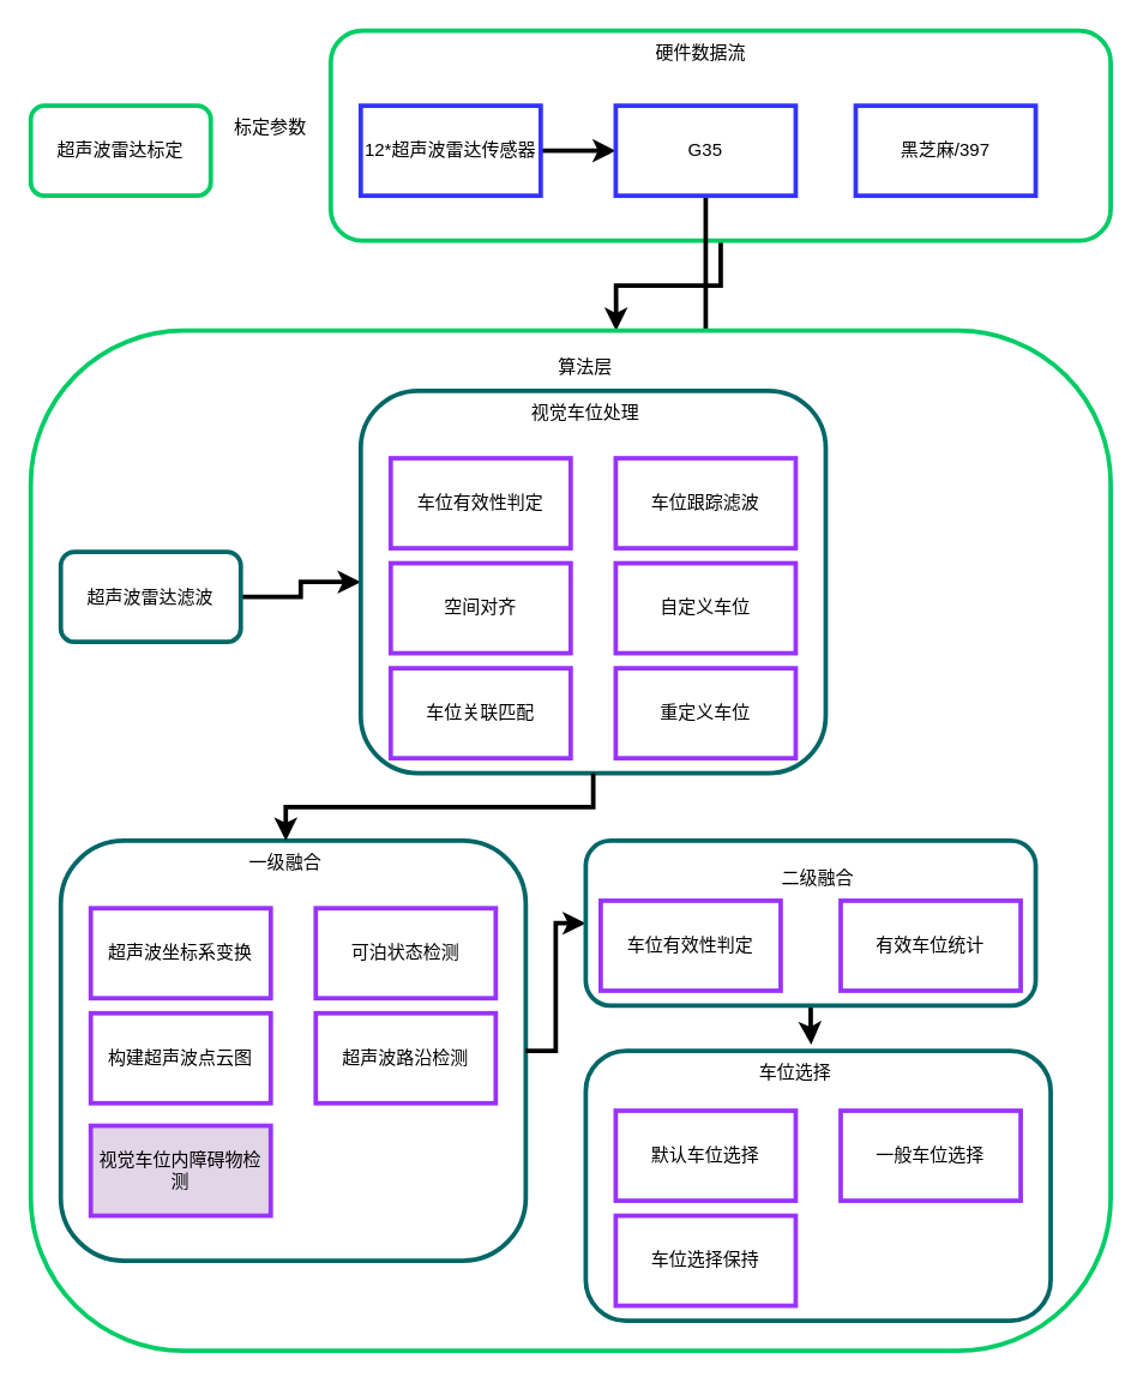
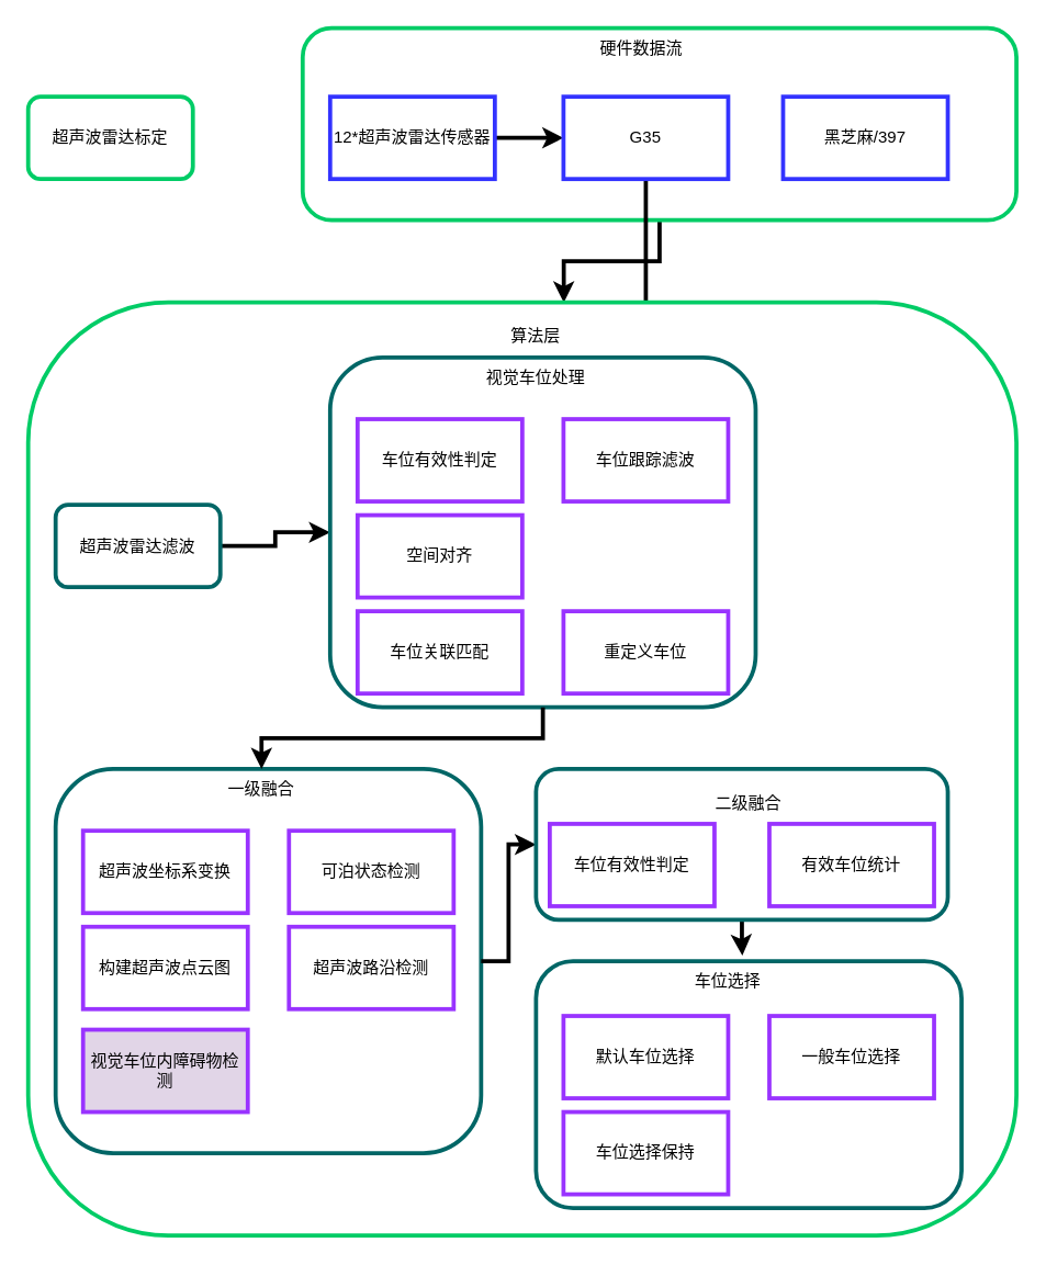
  <mxCell id="0" />
  <mxCell id="1" parent="0" />
  <mxCell id="2" style="edgeStyle=orthogonalEdgeStyle;rounded=0;orthogonalLoop=1;jettySize=auto;html=1;strokeWidth=3;entryX=0.542;entryY=0;entryDx=0;entryDy=0;entryPerimeter=0;" edge="1" parent="1" source="3" target="11"><mxGeometry relative="1" as="geometry"><mxPoint x="410" y="195" as="targetPoint" /></mxGeometry></mxCell>
  <mxCell id="3" value="" style="rounded=1;whiteSpace=wrap;html=1;strokeColor=#00CC66;strokeWidth=3;" vertex="1" parent="1"><mxGeometry x="220" y="20" width="520" height="140" as="geometry" /></mxCell>
  <mxCell id="4" style="edgeStyle=orthogonalEdgeStyle;rounded=0;orthogonalLoop=1;jettySize=auto;html=1;entryX=0;entryY=0.5;entryDx=0;entryDy=0;strokeWidth=3;" edge="1" parent="1" source="5" target="9"><mxGeometry relative="1" as="geometry" /></mxCell>
  <mxCell id="5" value="12*超声波雷达传感器" style="rounded=0;whiteSpace=wrap;html=1;strokeWidth=3;strokeColor=#3333FF;" vertex="1" parent="1"><mxGeometry x="240" y="70" width="120" height="60" as="geometry" /></mxCell>
  <mxCell id="6" value="超声波雷达标定" style="rounded=1;whiteSpace=wrap;html=1;strokeColor=#00CC66;strokeWidth=3;" vertex="1" parent="1"><mxGeometry y="70" width="120" height="60" as="geometry" x="20" /></mxCell>
- <mxCell id="7" value="标定参数" style="text;html=1;strokeColor=none;fillColor=none;align=center;verticalAlign=middle;whiteSpace=wrap;rounded=0;strokeWidth=3;" vertex="1" parent="1"><mxGeometry x="150" y="70" width="60" height="30" as="geometry" /></mxCell>
  <mxCell id="8" value="" style="edgeStyle=orthogonalEdgeStyle;rounded=0;orthogonalLoop=1;jettySize=auto;html=1;strokeWidth=3;" edge="1" parent="1" source="9" target="20"><mxGeometry relative="1" as="geometry" /></mxCell>
  <mxCell id="9" value="G35" style="rounded=0;whiteSpace=wrap;html=1;strokeWidth=3;strokeColor=#3333FF;" vertex="1" parent="1"><mxGeometry x="410" y="70" width="120" height="60" as="geometry" /></mxCell>
  <mxCell id="10" value="黑芝麻/397" style="rounded=0;whiteSpace=wrap;html=1;strokeWidth=3;strokeColor=#3333FF;" vertex="1" parent="1"><mxGeometry x="570" y="70" width="120" height="60" as="geometry" /></mxCell>
  <mxCell id="11" value="" style="rounded=1;whiteSpace=wrap;html=1;strokeColor=#00CC66;strokeWidth=3;" vertex="1" parent="1"><mxGeometry y="220" width="720" height="680" as="geometry" x="20" /></mxCell>
  <mxCell id="12" style="edgeStyle=orthogonalEdgeStyle;rounded=0;orthogonalLoop=1;jettySize=auto;html=1;strokeWidth=3;entryX=0;entryY=0.5;entryDx=0;entryDy=0;" edge="1" parent="1" source="13" target="15"><mxGeometry relative="1" as="geometry" /></mxCell>
  <mxCell id="13" value="超声波雷达滤波" style="rounded=1;whiteSpace=wrap;html=1;strokeColor=#006666;strokeWidth=3;" vertex="1" parent="1"><mxGeometry x="40" y="367.5" width="120" height="60" as="geometry" /></mxCell>
  <mxCell id="14" value="" style="group" vertex="1" connectable="0" parent="1"><mxGeometry x="240" y="260" width="310" height="255" as="geometry" /></mxCell>
  <mxCell id="15" value="" style="rounded=1;whiteSpace=wrap;html=1;strokeColor=#006666;strokeWidth=3;" vertex="1" parent="14"><mxGeometry width="310" height="255" as="geometry" /></mxCell>
  <mxCell id="16" value="车位有效性判定" style="rounded=0;whiteSpace=wrap;html=1;strokeColor=#9933FF;strokeWidth=3;" vertex="1" parent="14"><mxGeometry x="20" y="45" width="120" height="60" as="geometry" /></mxCell>
  <mxCell id="17" value="视觉车位处理" style="text;html=1;strokeColor=none;fillColor=none;align=center;verticalAlign=middle;whiteSpace=wrap;rounded=0;strokeWidth=3;" vertex="1" parent="14"><mxGeometry x="110" width="80" height="30" as="geometry" /></mxCell>
  <mxCell id="18" value="空间对齐" style="rounded=0;whiteSpace=wrap;html=1;strokeColor=#9933FF;strokeWidth=3;" vertex="1" parent="14"><mxGeometry x="20" y="115" width="120" height="60" as="geometry" /></mxCell>
  <mxCell id="19" value="车位关联匹配" style="rounded=0;whiteSpace=wrap;html=1;strokeColor=#9933FF;strokeWidth=3;" vertex="1" parent="14"><mxGeometry x="20" y="185" width="120" height="60" as="geometry" /></mxCell>
  <mxCell id="20" value="车位跟踪滤波" style="rounded=0;whiteSpace=wrap;html=1;strokeColor=#9933FF;strokeWidth=3;" vertex="1" parent="14"><mxGeometry x="170" y="45" width="120" height="60" as="geometry" /></mxCell>
- <mxCell id="21" value="自定义车位" style="rounded=0;whiteSpace=wrap;html=1;strokeColor=#9933FF;strokeWidth=3;" vertex="1" parent="14"><mxGeometry x="170" y="115" width="120" height="60" as="geometry" /></mxCell>
  <mxCell id="22" value="重定义车位" style="rounded=0;whiteSpace=wrap;html=1;strokeColor=#9933FF;strokeWidth=3;" vertex="1" parent="14"><mxGeometry x="170" y="185" width="120" height="60" as="geometry" /></mxCell>
  <mxCell id="23" value="硬件数据流" style="text;html=1;strokeColor=none;fillColor=none;align=center;verticalAlign=middle;whiteSpace=wrap;rounded=0;strokeWidth=3;" vertex="1" parent="1"><mxGeometry x="424" y="20" width="86" height="30" as="geometry" /></mxCell>
  <mxCell id="24" value="" style="group" vertex="1" connectable="0" parent="1"><mxGeometry x="40" y="560" width="310" height="280" as="geometry" /></mxCell>
  <mxCell id="25" value="" style="rounded=1;whiteSpace=wrap;html=1;strokeColor=#006666;strokeWidth=3;" vertex="1" parent="24"><mxGeometry width="310" height="280" as="geometry" /></mxCell>
  <mxCell id="26" value="一级融合" style="text;html=1;strokeColor=none;fillColor=none;align=center;verticalAlign=middle;whiteSpace=wrap;rounded=0;strokeWidth=3;" vertex="1" parent="24"><mxGeometry x="110" width="80" height="30" as="geometry" /></mxCell>
  <mxCell id="27" value="超声波坐标系变换" style="rounded=0;whiteSpace=wrap;html=1;strokeColor=#9933FF;strokeWidth=3;" vertex="1" parent="24"><mxGeometry x="20" y="45" width="120" height="60" as="geometry" /></mxCell>
  <mxCell id="28" value="构建超声波点云图" style="rounded=0;whiteSpace=wrap;html=1;strokeColor=#9933FF;strokeWidth=3;" vertex="1" parent="24"><mxGeometry x="20" y="115" width="120" height="60" as="geometry" /></mxCell>
  <mxCell id="29" value="视觉车位内障碍物检测" style="rounded=0;whiteSpace=wrap;html=1;strokeColor=#9933FF;strokeWidth=3;fillColor=#e1d5e7;" vertex="1" parent="24"><mxGeometry x="20" y="190" width="120" height="60" as="geometry" /></mxCell>
  <mxCell id="30" value="可泊状态检测" style="rounded=0;whiteSpace=wrap;html=1;strokeColor=#9933FF;strokeWidth=3;" vertex="1" parent="24"><mxGeometry x="170" y="45" width="120" height="60" as="geometry" /></mxCell>
  <mxCell id="31" value="超声波路沿检测" style="rounded=0;whiteSpace=wrap;html=1;strokeColor=#9933FF;strokeWidth=3;" vertex="1" parent="24"><mxGeometry x="170" y="115" width="120" height="60" as="geometry" /></mxCell>
  <mxCell id="32" value="" style="group" vertex="1" connectable="0" parent="1"><mxGeometry x="390" y="700" width="310" height="180" as="geometry" /></mxCell>
  <mxCell id="33" value="" style="rounded=1;whiteSpace=wrap;html=1;strokeColor=#006666;strokeWidth=3;" vertex="1" parent="32"><mxGeometry width="310" height="180" as="geometry" /></mxCell>
  <mxCell id="34" value="默认车位选择" style="rounded=0;whiteSpace=wrap;html=1;strokeColor=#9933FF;strokeWidth=3;" vertex="1" parent="32"><mxGeometry x="20" y="40" width="120" height="60" as="geometry" /></mxCell>
  <mxCell id="35" value="车位选择" style="text;html=1;strokeColor=none;fillColor=none;align=center;verticalAlign=middle;whiteSpace=wrap;rounded=0;strokeWidth=3;" vertex="1" parent="32"><mxGeometry x="100" width="80" height="30" as="geometry" /></mxCell>
  <mxCell id="36" value="一般车位选择" style="rounded=0;whiteSpace=wrap;html=1;strokeColor=#9933FF;strokeWidth=3;" vertex="1" parent="32"><mxGeometry x="170" y="40" width="120" height="60" as="geometry" /></mxCell>
  <mxCell id="37" value="车位选择保持" style="rounded=0;whiteSpace=wrap;html=1;strokeColor=#9933FF;strokeWidth=3;" vertex="1" parent="32"><mxGeometry x="20" y="110" width="120" height="60" as="geometry" /></mxCell>
  <mxCell id="38" value="算法层" style="text;html=1;strokeColor=none;fillColor=none;align=center;verticalAlign=middle;whiteSpace=wrap;rounded=0;strokeWidth=3;" vertex="1" parent="1"><mxGeometry x="360" y="230" width="60" height="30" as="geometry" /></mxCell>
  <mxCell id="39" style="edgeStyle=orthogonalEdgeStyle;rounded=0;orthogonalLoop=1;jettySize=auto;html=1;entryX=0.5;entryY=0;entryDx=0;entryDy=0;strokeWidth=3;exitX=0.5;exitY=1;exitDx=0;exitDy=0;" edge="1" parent="1" source="15" target="26"><mxGeometry relative="1" as="geometry" /></mxCell>
  <mxCell id="40" style="edgeStyle=orthogonalEdgeStyle;rounded=0;orthogonalLoop=1;jettySize=auto;html=1;entryX=0;entryY=0.5;entryDx=0;entryDy=0;strokeWidth=3;" edge="1" parent="1" source="25" target="42"><mxGeometry relative="1" as="geometry" /></mxCell>
  <mxCell id="41" style="edgeStyle=orthogonalEdgeStyle;rounded=0;orthogonalLoop=1;jettySize=auto;html=1;strokeWidth=3;entryX=0.629;entryY=-0.135;entryDx=0;entryDy=0;entryPerimeter=0;" edge="1" parent="1" source="42" target="35"><mxGeometry relative="1" as="geometry"><mxPoint x="540" y="690" as="targetPoint" /></mxGeometry></mxCell>
  <mxCell id="42" value="" style="rounded=1;whiteSpace=wrap;html=1;strokeColor=#006666;strokeWidth=3;" vertex="1" parent="1"><mxGeometry x="390" y="560" width="300" height="110" as="geometry" /></mxCell>
  <mxCell id="43" value="二级融合" style="text;html=1;strokeColor=none;fillColor=none;align=center;verticalAlign=middle;whiteSpace=wrap;rounded=0;strokeWidth=3;" vertex="1" parent="1"><mxGeometry x="505" y="570" width="80" height="30" as="geometry" /></mxCell>
  <mxCell id="44" value="车位有效性判定" style="rounded=0;whiteSpace=wrap;html=1;strokeColor=#9933FF;strokeWidth=3;" vertex="1" parent="1"><mxGeometry x="400" y="600" width="120" height="60" as="geometry" /></mxCell>
  <mxCell id="45" value="有效车位统计" style="rounded=0;whiteSpace=wrap;html=1;strokeColor=#9933FF;strokeWidth=3;" vertex="1" parent="1"><mxGeometry x="560" y="600" width="120" height="60" as="geometry" /></mxCell>
